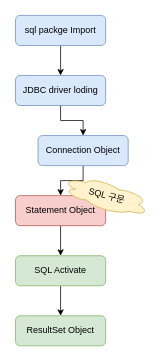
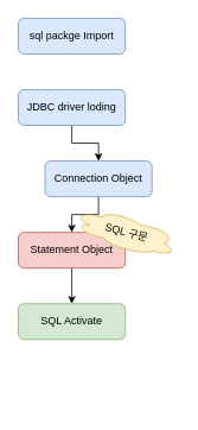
  <mxCell id="0" />
  <mxCell id="1" parent="0" />
- <mxCell id="2" style="edgeStyle=orthogonalEdgeStyle;rounded=0;orthogonalLoop=1;jettySize=auto;html=1;entryX=0.5;entryY=0;entryDx=0;entryDy=0;" edge="1" parent="1" source="3" target="5"><mxGeometry relative="1" as="geometry" /></mxCell>
  <mxCell id="3" value="sql packge Import" style="rounded=1;whiteSpace=wrap;html=1;fillColor=#dae8fc;strokeColor=#6c8ebf;" vertex="1" parent="1"><mxGeometry x="20" y="20" width="120" height="40" as="geometry" /></mxCell>
  <mxCell id="4" style="edgeStyle=orthogonalEdgeStyle;rounded=0;orthogonalLoop=1;jettySize=auto;html=1;" edge="1" parent="1" source="5" target="7"><mxGeometry relative="1" as="geometry" /></mxCell>
  <mxCell id="5" value="JDBC driver loding" style="rounded=1;whiteSpace=wrap;html=1;fillColor=#dae8fc;strokeColor=#6c8ebf;" vertex="1" parent="1"><mxGeometry x="20" y="100" width="120" height="40" as="geometry" /></mxCell>
  <mxCell id="6" style="edgeStyle=orthogonalEdgeStyle;rounded=0;orthogonalLoop=1;jettySize=auto;html=1;entryX=0.5;entryY=0;entryDx=0;entryDy=0;" edge="1" parent="1" source="7" target="9"><mxGeometry relative="1" as="geometry" /></mxCell>
  <mxCell id="7" value="Connection Object" style="rounded=1;whiteSpace=wrap;html=1;fillColor=#dae8fc;strokeColor=#6c8ebf;" vertex="1" parent="1"><mxGeometry x="50" y="180" width="120" height="40" as="geometry" /></mxCell>
  <mxCell id="8" style="edgeStyle=orthogonalEdgeStyle;rounded=0;orthogonalLoop=1;jettySize=auto;html=1;entryX=0.5;entryY=0;entryDx=0;entryDy=0;" edge="1" parent="1" source="9" target="12"><mxGeometry relative="1" as="geometry" /></mxCell>
  <mxCell id="9" value="Statement Object" style="rounded=1;whiteSpace=wrap;html=1;fillColor=#f8cecc;strokeColor=#b85450;" vertex="1" parent="1"><mxGeometry x="20" y="260" width="120" height="40" as="geometry" /></mxCell>
  <mxCell id="10" value="&amp;nbsp;SQL 구문" style="ellipse;shape=cloud;whiteSpace=wrap;html=1;fillColor=#fff2cc;strokeColor=#d6b656;rotation=15;" vertex="1" parent="1"><mxGeometry x="80" y="240" width="120" height="40" as="geometry" /></mxCell>
- <mxCell id="11" style="edgeStyle=orthogonalEdgeStyle;rounded=0;orthogonalLoop=1;jettySize=auto;html=1;entryX=0.5;entryY=0;entryDx=0;entryDy=0;" edge="1" parent="1" source="12" target="13"><mxGeometry relative="1" as="geometry" /></mxCell>
  <mxCell id="12" value="SQL Activate" style="rounded=1;whiteSpace=wrap;html=1;fillColor=#d5e8d4;strokeColor=#82b366;" vertex="1" parent="1"><mxGeometry x="20" y="340" width="120" height="40" as="geometry" /></mxCell>
- <mxCell id="13" value="ResultSet Object" style="rounded=1;whiteSpace=wrap;html=1;fillColor=#d5e8d4;strokeColor=#82b366;" vertex="1" parent="1"><mxGeometry x="20" y="420" width="120" height="40" as="geometry" /></mxCell>
